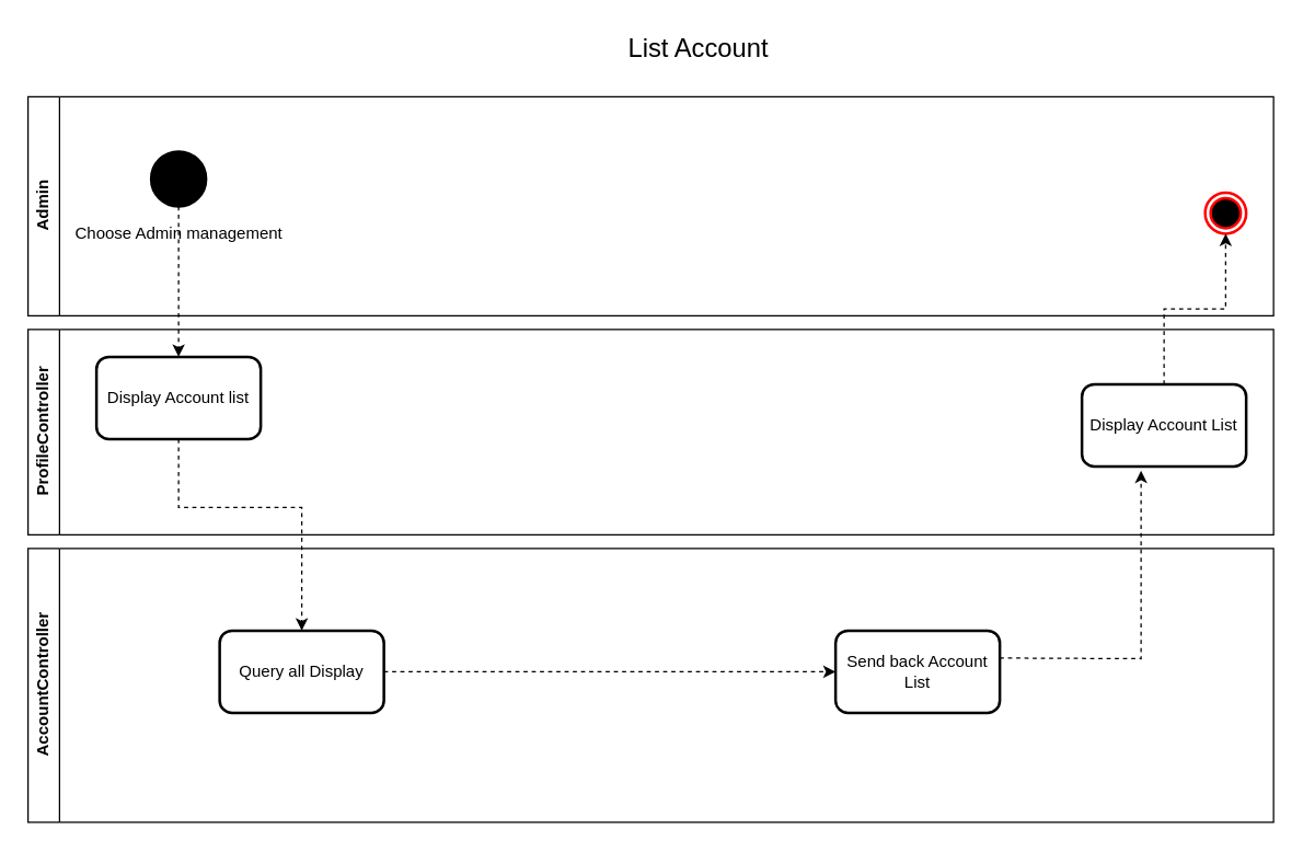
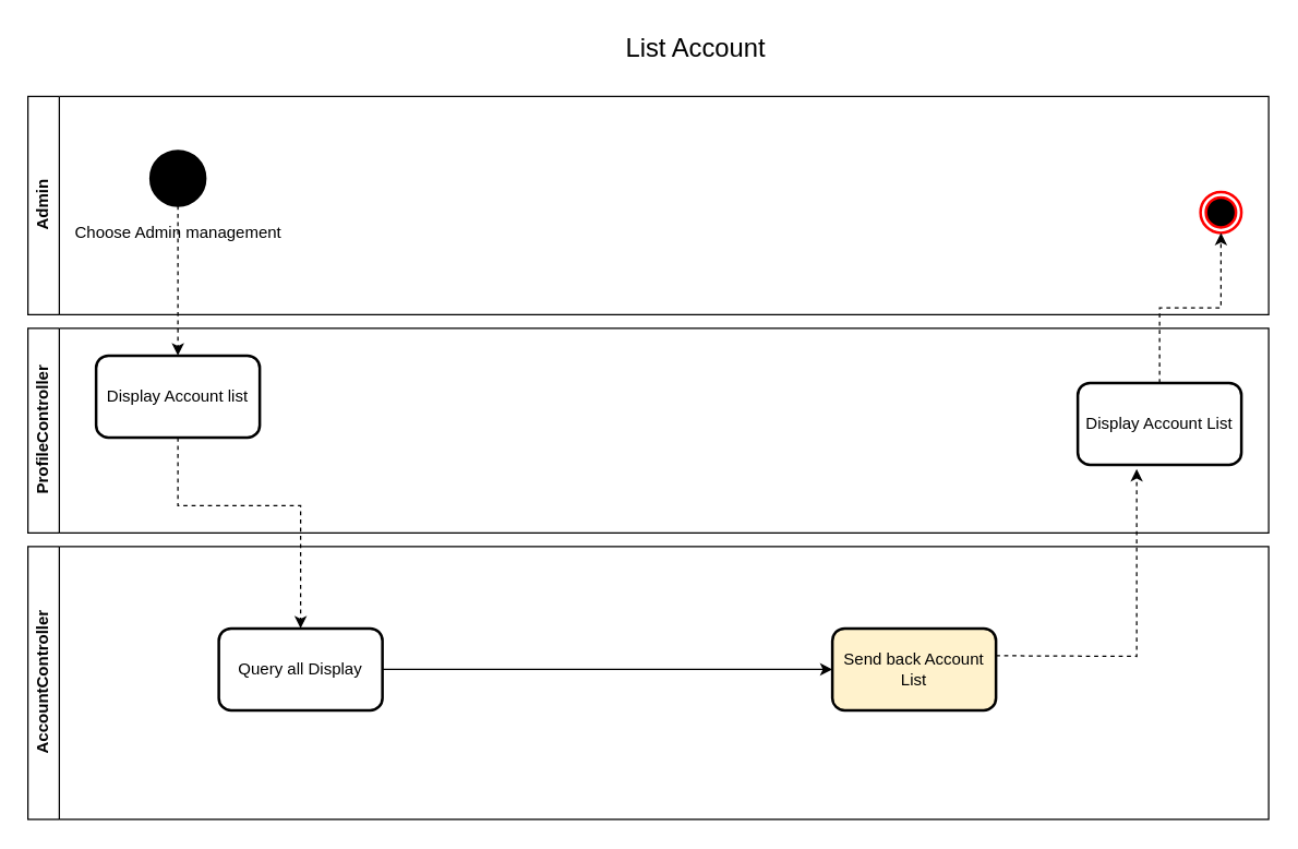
  <mxCell id="0" />
  <mxCell id="1" parent="0" />
  <mxCell id="2" value="Admin" style="swimlane;horizontal=0;whiteSpace=wrap;html=1;" vertex="1" parent="1"><mxGeometry x="20" y="70" width="910" height="160" as="geometry" /></mxCell>
  <mxCell id="3" value="Choose Admin management " style="shape=ellipse;html=1;fillColor=strokeColor;strokeWidth=2;verticalLabelPosition=bottom;verticalAlignment=top;perimeter=ellipsePerimeter;" vertex="1" parent="2"><mxGeometry x="90" y="40" width="40" height="40" as="geometry" /></mxCell>
  <mxCell id="4" value="" style="ellipse;html=1;shape=endState;fillColor=#000000;strokeColor=#ff0000;strokeWidth=2;fontFamily=Helvetica;fontSize=12;fontColor=default;" vertex="1" parent="2"><mxGeometry x="860" y="70" width="30" height="30" as="geometry" /></mxCell>
  <mxCell id="5" value="ProfileController" style="swimlane;horizontal=0;whiteSpace=wrap;html=1;" vertex="1" parent="1"><mxGeometry x="20" y="240" width="910" height="150" as="geometry" /></mxCell>
  <mxCell id="6" value="Display Account List" style="rounded=1;whiteSpace=wrap;html=1;strokeWidth=2;fontFamily=Helvetica;fontSize=12;" vertex="1" parent="5"><mxGeometry x="770" y="40" width="120" height="60" as="geometry" /></mxCell>
  <mxCell id="7" value="Display Account list" style="rounded=1;whiteSpace=wrap;html=1;strokeWidth=2;fontFamily=Helvetica;fontSize=12;" vertex="1" parent="5"><mxGeometry x="50" y="20" width="120" height="60" as="geometry" /></mxCell>
  <mxCell id="8" value="AccountController" style="swimlane;horizontal=0;whiteSpace=wrap;html=1;" vertex="1" parent="1"><mxGeometry x="20" y="400" width="910" height="200" as="geometry" /></mxCell>
- <mxCell id="9" style="edgeStyle=orthogonalEdgeStyle;rounded=0;orthogonalLoop=1;jettySize=auto;html=1;entryX=0;entryY=0.5;entryDx=0;entryDy=0;dashed=1;" edge="1" parent="8" source="10" target="11"><mxGeometry relative="1" as="geometry"><mxPoint x="590" y="65" as="targetPoint" /><Array as="points" /></mxGeometry></mxCell>
+ <mxCell id="9" style="edgeStyle=orthogonalEdgeStyle;rounded=0;orthogonalLoop=1;jettySize=auto;html=1;entryX=0;entryY=0.5;entryDx=0;entryDy=0;dashed=0;" edge="1" parent="8" source="10" target="11"><mxGeometry relative="1" as="geometry"><mxPoint x="590" y="65" as="targetPoint" /><Array as="points" /></mxGeometry></mxCell>
  <mxCell id="10" value="Query all Display" style="rounded=1;whiteSpace=wrap;html=1;strokeWidth=2;fontFamily=Helvetica;fontSize=12;" vertex="1" parent="8"><mxGeometry x="140" y="60" width="120" height="60" as="geometry" /></mxCell>
- <mxCell id="11" value="Send back Account List" style="rounded=1;whiteSpace=wrap;html=1;strokeWidth=2;fontFamily=Helvetica;fontSize=12;" vertex="1" parent="8"><mxGeometry x="590" y="60" width="120" height="60" as="geometry" /></mxCell>
+ <mxCell id="11" value="Send back Account List" style="rounded=1;whiteSpace=wrap;html=1;strokeWidth=2;fontFamily=Helvetica;fontSize=12;fillColor=#fff2cc;" vertex="1" parent="8"><mxGeometry x="590" y="60" width="120" height="60" as="geometry" /></mxCell>
  <mxCell id="12" style="edgeStyle=orthogonalEdgeStyle;rounded=0;orthogonalLoop=1;jettySize=auto;html=1;entryX=0.5;entryY=1;entryDx=0;entryDy=0;dashed=1;strokeWidth=1;fontFamily=Helvetica;fontSize=12;fontColor=default;" edge="1" parent="1" source="6" target="4"><mxGeometry relative="1" as="geometry" /></mxCell>
  <mxCell id="13" style="edgeStyle=orthogonalEdgeStyle;rounded=0;orthogonalLoop=1;jettySize=auto;html=1;entryX=0.5;entryY=0;entryDx=0;entryDy=0;dashed=1;strokeWidth=1;fontFamily=Helvetica;fontSize=12;fontColor=default;" edge="1" parent="1" source="3" target="7"><mxGeometry relative="1" as="geometry" /></mxCell>
  <mxCell id="14" value="List Account" style="text;html=1;strokeColor=none;fillColor=none;align=center;verticalAlign=middle;whiteSpace=wrap;rounded=0;fontSize=19;" vertex="1" parent="1"><mxGeometry x="420" y="20" width="180" height="30" as="geometry" /></mxCell>
  <mxCell id="15" style="edgeStyle=orthogonalEdgeStyle;rounded=0;orthogonalLoop=1;jettySize=auto;html=1;entryX=0.36;entryY=1.053;entryDx=0;entryDy=0;entryPerimeter=0;dashed=1;" edge="1" parent="1" target="6"><mxGeometry relative="1" as="geometry"><mxPoint x="730" y="480" as="sourcePoint" /></mxGeometry></mxCell>
  <mxCell id="16" style="edgeStyle=orthogonalEdgeStyle;rounded=0;orthogonalLoop=1;jettySize=auto;html=1;dashed=1;" edge="1" parent="1" source="7" target="10"><mxGeometry relative="1" as="geometry"><mxPoint x="300" y="290" as="targetPoint" /><Array as="points"><mxPoint x="130" y="370" /><mxPoint x="220" y="370" /></Array></mxGeometry></mxCell>
